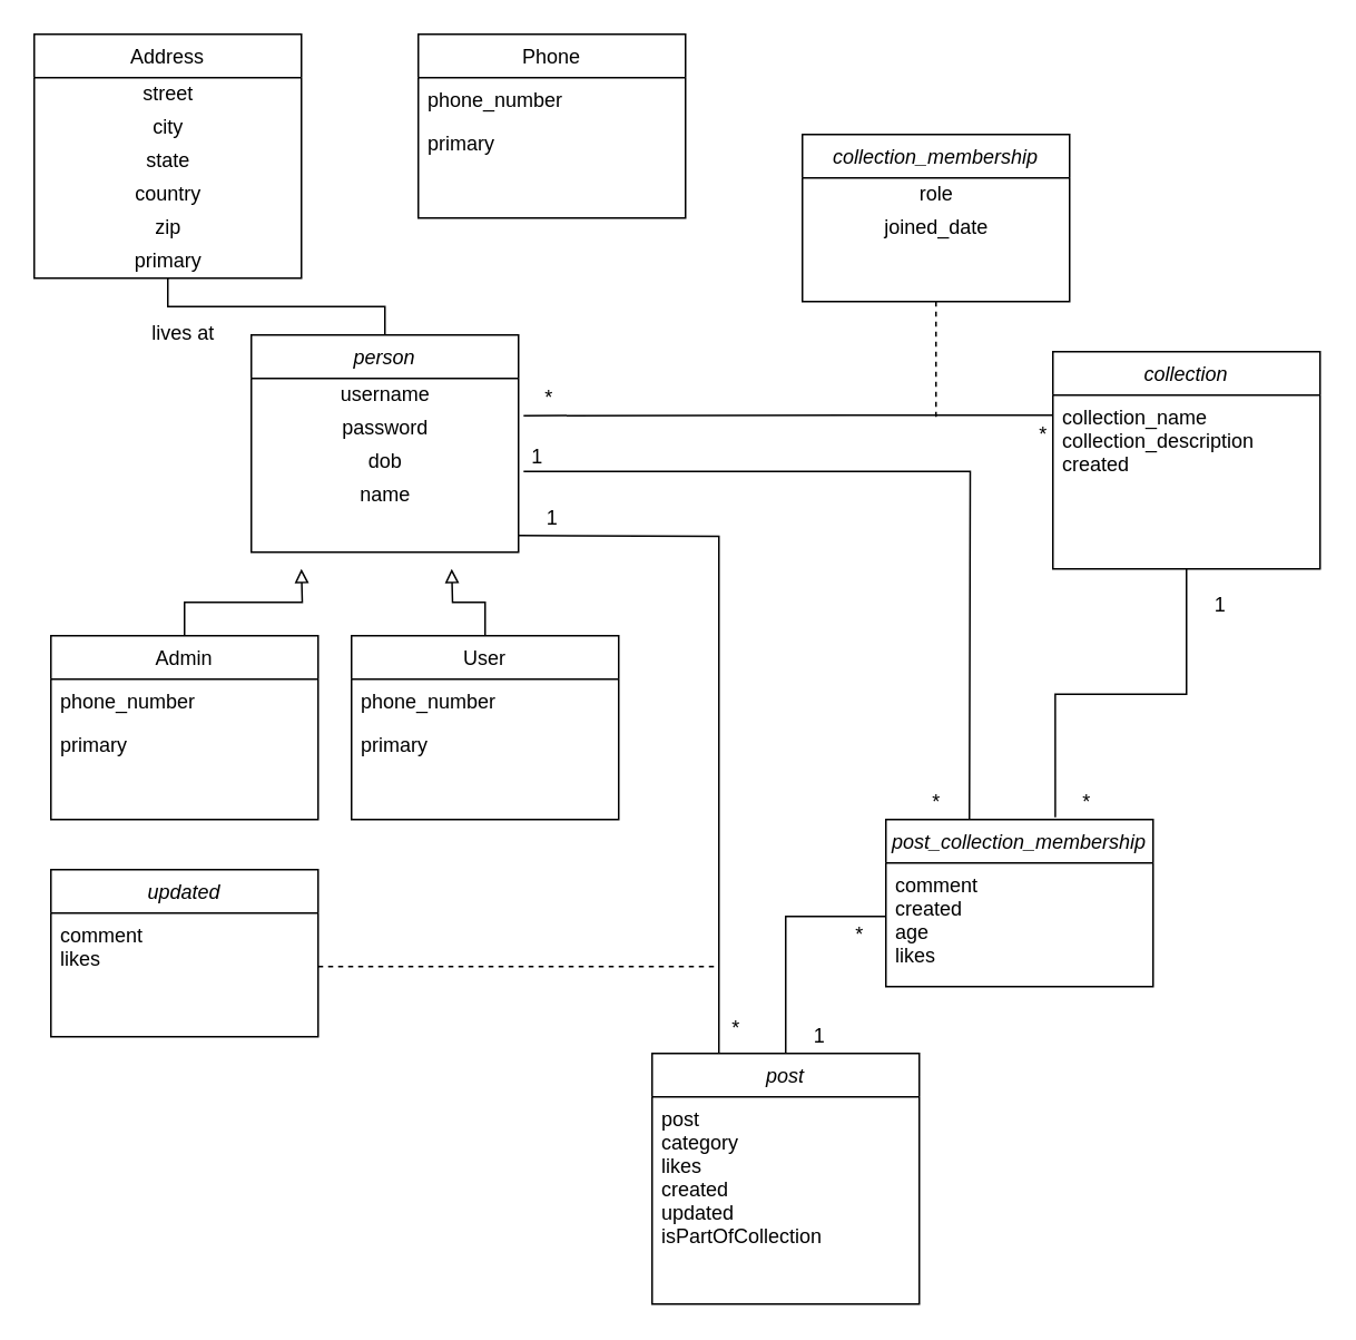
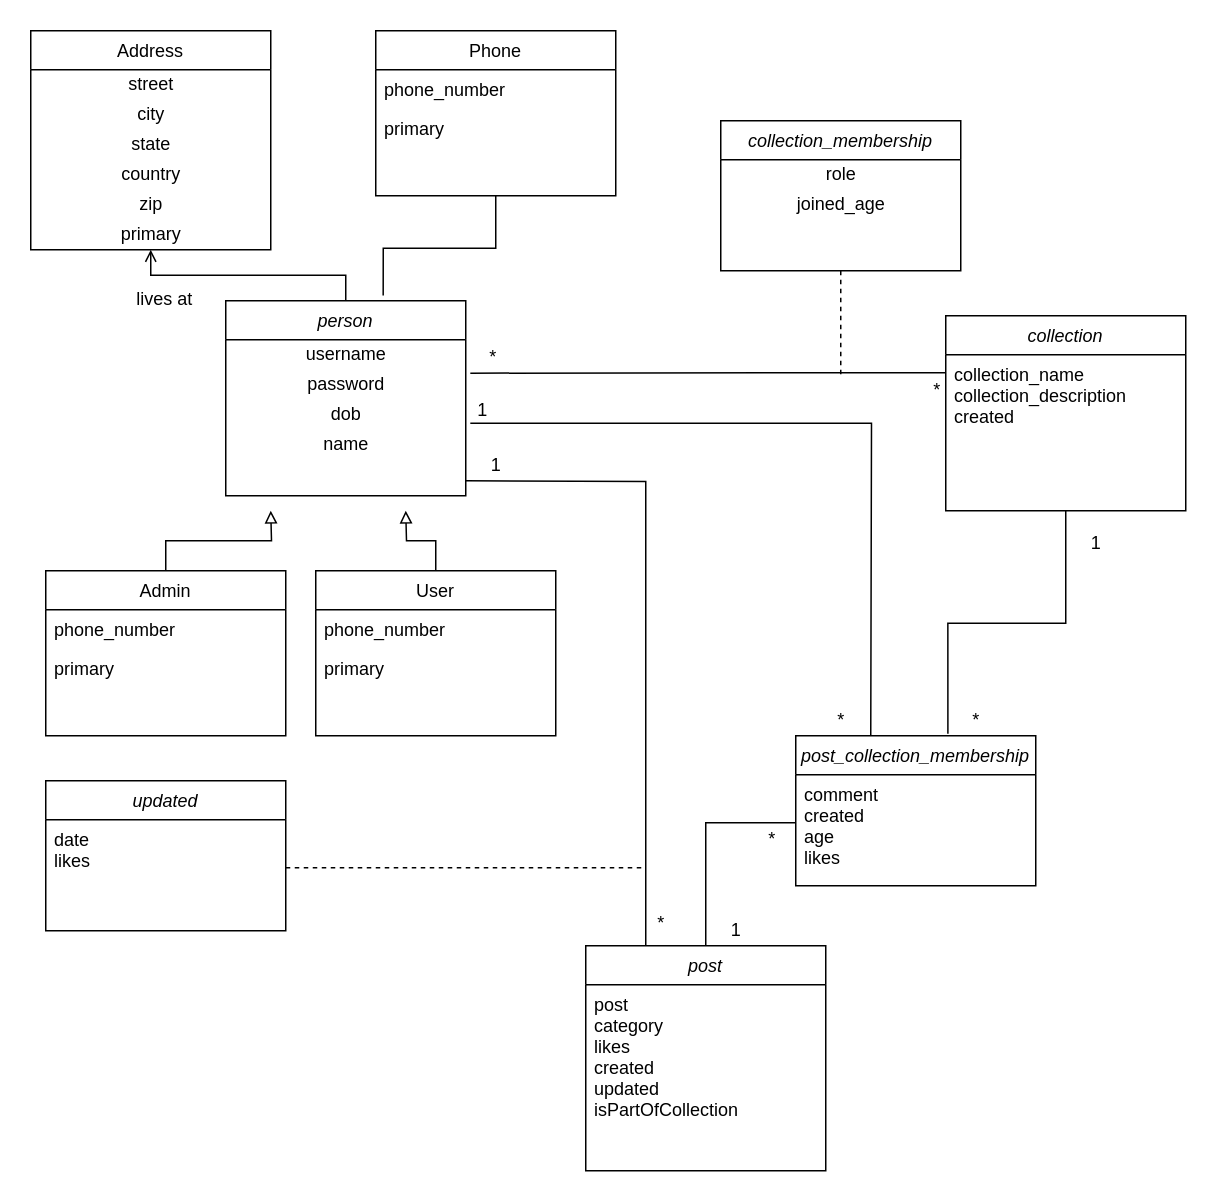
  <mxCell id="0" />
  <mxCell id="1" parent="0" />
- <mxCell id="2" value="" style="endArrow=none;shadow=0;strokeWidth=1;strokeColor=#000000;rounded=0;endFill=0;edgeStyle=elbowEdgeStyle;elbow=vertical;" edge="1" parent="1" source="10" target="27"><mxGeometry x="0.5" y="41" relative="1" as="geometry"><mxPoint x="390" y="202" as="sourcePoint" /><mxPoint x="550" y="202" as="targetPoint" /><mxPoint x="-40" y="32" as="offset" /></mxGeometry></mxCell>
+ <mxCell id="2" value="" style="endArrow=open;shadow=0;strokeWidth=1;strokeColor=#000000;rounded=0;endFill=0;edgeStyle=elbowEdgeStyle;elbow=vertical;" edge="1" parent="1" source="10" target="27"><mxGeometry x="0.5" y="41" relative="1" as="geometry"><mxPoint x="390" y="202" as="sourcePoint" /><mxPoint x="550" y="202" as="targetPoint" /><mxPoint x="-40" y="32" as="offset" /></mxGeometry></mxCell>
  <mxCell id="3" value="lives at" style="text;html=1;resizable=0;points=[];;align=center;verticalAlign=middle;labelBackgroundColor=none;rounded=0;shadow=0;strokeWidth=1;fontSize=12;" vertex="1" connectable="0" parent="2"><mxGeometry x="0.5" y="49" relative="1" as="geometry"><mxPoint x="-15.57" y="-33.43" as="offset" /></mxGeometry></mxCell>
+ <mxCell id="4" style="edgeStyle=orthogonalEdgeStyle;rounded=0;orthogonalLoop=1;jettySize=auto;html=1;entryX=0.656;entryY=-0.027;entryDx=0;entryDy=0;entryPerimeter=0;endArrow=none;endFill=0;" edge="1" parent="1" source="5" target="10"><mxGeometry relative="1" as="geometry" /></mxCell>
  <mxCell id="5" value="Phone" style="swimlane;fontStyle=0;align=center;verticalAlign=top;childLayout=stackLayout;horizontal=1;startSize=26;horizontalStack=0;resizeParent=1;resizeLast=0;collapsible=1;marginBottom=0;rounded=0;shadow=0;strokeWidth=1;" vertex="1" parent="1"><mxGeometry x="250" y="20" width="160" height="110" as="geometry"><mxRectangle x="550" y="140" width="160" height="26" as="alternateBounds" /></mxGeometry></mxCell>
  <mxCell id="6" value="phone_number" style="text;align=left;verticalAlign=top;spacingLeft=4;spacingRight=4;overflow=hidden;rotatable=0;points=[[0,0.5],[1,0.5]];portConstraint=eastwest;" vertex="1" parent="5"><mxGeometry y="26" width="160" height="26" as="geometry" /></mxCell>
  <mxCell id="7" value="primary" style="text;align=left;verticalAlign=top;spacingLeft=4;spacingRight=4;overflow=hidden;rotatable=0;points=[[0,0.5],[1,0.5]];portConstraint=eastwest;rounded=0;shadow=0;html=0;" vertex="1" parent="5"><mxGeometry y="52" width="160" height="26" as="geometry" /></mxCell>
  <mxCell id="8" style="edgeStyle=orthogonalEdgeStyle;rounded=0;orthogonalLoop=1;jettySize=auto;html=1;endArrow=none;endFill=0;exitX=1.019;exitY=0.781;exitDx=0;exitDy=0;exitPerimeter=0;" edge="1" parent="1" source="13"><mxGeometry relative="1" as="geometry"><mxPoint x="580" y="490" as="targetPoint" /></mxGeometry></mxCell>
  <mxCell id="9" value="1" style="text;html=1;align=center;verticalAlign=middle;resizable=0;points=[];labelBackgroundColor=#ffffff;" vertex="1" connectable="0" parent="8"><mxGeometry x="-0.96" y="6" relative="1" as="geometry"><mxPoint x="-2.69" y="-2.62" as="offset" /></mxGeometry></mxCell>
  <mxCell id="10" value="person" style="swimlane;fontStyle=2;align=center;verticalAlign=top;childLayout=stackLayout;horizontal=1;startSize=26;horizontalStack=0;resizeParent=1;resizeLast=0;collapsible=1;marginBottom=0;rounded=0;shadow=0;strokeWidth=1;" vertex="1" parent="1"><mxGeometry x="150" y="200" width="160" height="130" as="geometry"><mxRectangle x="230" y="140" width="160" height="26" as="alternateBounds" /></mxGeometry></mxCell>
  <mxCell id="11" value="username" style="text;html=1;align=center;verticalAlign=middle;resizable=0;points=[];autosize=1;" vertex="1" parent="10"><mxGeometry y="26" width="160" height="20" as="geometry" /></mxCell>
  <mxCell id="12" value="password" style="text;html=1;align=center;verticalAlign=middle;resizable=0;points=[];autosize=1;" vertex="1" parent="10"><mxGeometry y="46" width="160" height="20" as="geometry" /></mxCell>
  <mxCell id="13" value="dob" style="text;html=1;align=center;verticalAlign=middle;resizable=0;points=[];autosize=1;" vertex="1" parent="10"><mxGeometry y="66" width="160" height="20" as="geometry" /></mxCell>
  <mxCell id="14" value="name" style="text;html=1;align=center;verticalAlign=middle;resizable=0;points=[];autosize=1;" vertex="1" parent="10"><mxGeometry y="86" width="160" height="20" as="geometry" /></mxCell>
  <mxCell id="15" style="edgeStyle=orthogonalEdgeStyle;rounded=0;orthogonalLoop=1;jettySize=auto;html=1;endArrow=block;endFill=0;" edge="1" parent="1" source="34"><mxGeometry relative="1" as="geometry"><mxPoint x="180" y="340" as="targetPoint" /></mxGeometry></mxCell>
  <mxCell id="16" style="edgeStyle=orthogonalEdgeStyle;rounded=0;orthogonalLoop=1;jettySize=auto;html=1;endArrow=block;endFill=0;" edge="1" parent="1" source="37"><mxGeometry relative="1" as="geometry"><mxPoint x="270" y="340" as="targetPoint" /></mxGeometry></mxCell>
  <mxCell id="17" style="edgeStyle=orthogonalEdgeStyle;rounded=0;orthogonalLoop=1;jettySize=auto;html=1;endArrow=none;endFill=0;entryX=1.019;entryY=0.114;entryDx=0;entryDy=0;entryPerimeter=0;" edge="1" parent="1" source="20" target="12"><mxGeometry relative="1" as="geometry"><mxPoint x="310" y="275" as="targetPoint" /><Array as="points"><mxPoint x="550" y="248" /><mxPoint x="550" y="248" /></Array></mxGeometry></mxCell>
  <mxCell id="18" value="*" style="text;html=1;align=center;verticalAlign=middle;resizable=0;points=[];labelBackgroundColor=#ffffff;" vertex="1" connectable="0" parent="17"><mxGeometry x="0.904" y="-11" relative="1" as="geometry"><mxPoint as="offset" /></mxGeometry></mxCell>
  <mxCell id="19" style="edgeStyle=orthogonalEdgeStyle;rounded=0;orthogonalLoop=1;jettySize=auto;html=1;entryX=0.634;entryY=-0.013;entryDx=0;entryDy=0;entryPerimeter=0;endArrow=none;endFill=0;" edge="1" parent="1" source="20" target="48"><mxGeometry relative="1" as="geometry" /></mxCell>
  <mxCell id="20" value="collection" style="swimlane;fontStyle=2;align=center;verticalAlign=top;childLayout=stackLayout;horizontal=1;startSize=26;horizontalStack=0;resizeParent=1;resizeLast=0;collapsible=1;marginBottom=0;rounded=0;shadow=0;strokeWidth=1;" vertex="1" parent="1"><mxGeometry x="630" y="210" width="160" height="130" as="geometry"><mxRectangle x="230" y="140" width="160" height="26" as="alternateBounds" /></mxGeometry></mxCell>
  <mxCell id="21" value="collection_name&#10;collection_description&#10;created" style="text;align=left;verticalAlign=top;spacingLeft=4;spacingRight=4;overflow=hidden;rotatable=0;points=[[0,0.5],[1,0.5]];portConstraint=eastwest;rounded=0;shadow=0;html=0;" vertex="1" parent="20"><mxGeometry y="26" width="160" height="74" as="geometry" /></mxCell>
  <mxCell id="22" value="*" style="text;html=1;align=center;verticalAlign=middle;resizable=0;points=[];autosize=1;" vertex="1" parent="1"><mxGeometry x="614" y="250" width="20" height="20" as="geometry" /></mxCell>
  <mxCell id="23" style="edgeStyle=orthogonalEdgeStyle;rounded=0;orthogonalLoop=1;jettySize=auto;html=1;endArrow=none;endFill=0;dashed=1;" edge="1" parent="1" source="24"><mxGeometry relative="1" as="geometry"><mxPoint x="560" y="250" as="targetPoint" /></mxGeometry></mxCell>
  <mxCell id="24" value="collection_membership&#10;" style="swimlane;fontStyle=2;align=center;verticalAlign=top;childLayout=stackLayout;horizontal=1;startSize=26;horizontalStack=0;resizeParent=1;resizeLast=0;collapsible=1;marginBottom=0;rounded=0;shadow=0;strokeWidth=1;" vertex="1" parent="1"><mxGeometry x="480" y="80" width="160" height="100" as="geometry"><mxRectangle x="230" y="140" width="160" height="26" as="alternateBounds" /></mxGeometry></mxCell>
  <mxCell id="25" value="role" style="text;html=1;align=center;verticalAlign=middle;resizable=0;points=[];autosize=1;" vertex="1" parent="24"><mxGeometry y="26" width="160" height="20" as="geometry" /></mxCell>
- <mxCell id="26" value="joined_date" style="text;html=1;align=center;verticalAlign=middle;resizable=0;points=[];autosize=1;" vertex="1" parent="24"><mxGeometry y="46" width="160" height="20" as="geometry" /></mxCell>
+ <mxCell id="26" value="joined_age" style="text;html=1;align=center;verticalAlign=middle;resizable=0;points=[];autosize=1;" vertex="1" parent="24"><mxGeometry y="46" width="160" height="20" as="geometry" /></mxCell>
  <mxCell id="27" value="Address" style="swimlane;fontStyle=0;align=center;verticalAlign=top;childLayout=stackLayout;horizontal=1;startSize=26;horizontalStack=0;resizeParent=1;resizeLast=0;collapsible=1;marginBottom=0;rounded=0;shadow=0;strokeWidth=1;" vertex="1" parent="1"><mxGeometry x="20" y="20" width="160" height="146" as="geometry"><mxRectangle x="550" y="140" width="160" height="26" as="alternateBounds" /></mxGeometry></mxCell>
  <mxCell id="28" value="street" style="text;html=1;align=center;verticalAlign=middle;resizable=0;points=[];autosize=1;" vertex="1" parent="27"><mxGeometry y="26" width="160" height="20" as="geometry" /></mxCell>
  <mxCell id="29" value="city" style="text;html=1;align=center;verticalAlign=middle;resizable=0;points=[];autosize=1;" vertex="1" parent="27"><mxGeometry y="46" width="160" height="20" as="geometry" /></mxCell>
  <mxCell id="30" value="state" style="text;html=1;align=center;verticalAlign=middle;resizable=0;points=[];autosize=1;" vertex="1" parent="27"><mxGeometry y="66" width="160" height="20" as="geometry" /></mxCell>
  <mxCell id="31" value="country" style="text;html=1;align=center;verticalAlign=middle;resizable=0;points=[];autosize=1;" vertex="1" parent="27"><mxGeometry y="86" width="160" height="20" as="geometry" /></mxCell>
  <mxCell id="32" value="zip" style="text;html=1;align=center;verticalAlign=middle;resizable=0;points=[];autosize=1;" vertex="1" parent="27"><mxGeometry y="106" width="160" height="20" as="geometry" /></mxCell>
  <mxCell id="33" value="primary" style="text;html=1;align=center;verticalAlign=middle;resizable=0;points=[];autosize=1;" vertex="1" parent="27"><mxGeometry y="126" width="160" height="20" as="geometry" /></mxCell>
  <mxCell id="34" value="Admin" style="swimlane;fontStyle=0;align=center;verticalAlign=top;childLayout=stackLayout;horizontal=1;startSize=26;horizontalStack=0;resizeParent=1;resizeLast=0;collapsible=1;marginBottom=0;rounded=0;shadow=0;strokeWidth=1;" vertex="1" parent="1"><mxGeometry x="30" y="380" width="160" height="110" as="geometry"><mxRectangle x="550" y="140" width="160" height="26" as="alternateBounds" /></mxGeometry></mxCell>
  <mxCell id="35" value="phone_number" style="text;align=left;verticalAlign=top;spacingLeft=4;spacingRight=4;overflow=hidden;rotatable=0;points=[[0,0.5],[1,0.5]];portConstraint=eastwest;" vertex="1" parent="34"><mxGeometry y="26" width="160" height="26" as="geometry" /></mxCell>
  <mxCell id="36" value="primary" style="text;align=left;verticalAlign=top;spacingLeft=4;spacingRight=4;overflow=hidden;rotatable=0;points=[[0,0.5],[1,0.5]];portConstraint=eastwest;rounded=0;shadow=0;html=0;" vertex="1" parent="34"><mxGeometry y="52" width="160" height="26" as="geometry" /></mxCell>
  <mxCell id="37" value="User" style="swimlane;fontStyle=0;align=center;verticalAlign=top;childLayout=stackLayout;horizontal=1;startSize=26;horizontalStack=0;resizeParent=1;resizeLast=0;collapsible=1;marginBottom=0;rounded=0;shadow=0;strokeWidth=1;" vertex="1" parent="1"><mxGeometry x="210" y="380" width="160" height="110" as="geometry"><mxRectangle x="550" y="140" width="160" height="26" as="alternateBounds" /></mxGeometry></mxCell>
  <mxCell id="38" value="phone_number" style="text;align=left;verticalAlign=top;spacingLeft=4;spacingRight=4;overflow=hidden;rotatable=0;points=[[0,0.5],[1,0.5]];portConstraint=eastwest;" vertex="1" parent="37"><mxGeometry y="26" width="160" height="26" as="geometry" /></mxCell>
  <mxCell id="39" value="primary" style="text;align=left;verticalAlign=top;spacingLeft=4;spacingRight=4;overflow=hidden;rotatable=0;points=[[0,0.5],[1,0.5]];portConstraint=eastwest;rounded=0;shadow=0;html=0;" vertex="1" parent="37"><mxGeometry y="52" width="160" height="26" as="geometry" /></mxCell>
  <mxCell id="40" style="edgeStyle=orthogonalEdgeStyle;rounded=0;orthogonalLoop=1;jettySize=auto;html=1;entryX=0.25;entryY=0;entryDx=0;entryDy=0;endArrow=none;endFill=0;" edge="1" parent="1" target="41"><mxGeometry relative="1" as="geometry"><mxPoint x="310" y="320" as="sourcePoint" /></mxGeometry></mxCell>
  <mxCell id="41" value="post" style="swimlane;fontStyle=2;align=center;verticalAlign=top;childLayout=stackLayout;horizontal=1;startSize=26;horizontalStack=0;resizeParent=1;resizeLast=0;collapsible=1;marginBottom=0;rounded=0;shadow=0;strokeWidth=1;" vertex="1" parent="1"><mxGeometry x="390" y="630" width="160" height="150" as="geometry"><mxRectangle x="230" y="140" width="160" height="26" as="alternateBounds" /></mxGeometry></mxCell>
  <mxCell id="42" value="post&#10;category&#10;likes&#10;created&#10;updated&#10;isPartOfCollection&#10;" style="text;align=left;verticalAlign=top;spacingLeft=4;spacingRight=4;overflow=hidden;rotatable=0;points=[[0,0.5],[1,0.5]];portConstraint=eastwest;rounded=0;shadow=0;html=0;" vertex="1" parent="41"><mxGeometry y="26" width="160" height="104" as="geometry" /></mxCell>
  <mxCell id="43" value="1" style="text;html=1;align=center;verticalAlign=middle;resizable=0;points=[];autosize=1;" vertex="1" parent="1"><mxGeometry x="320" y="300" width="20" height="20" as="geometry" /></mxCell>
  <mxCell id="44" value="*" style="text;html=1;align=center;verticalAlign=middle;resizable=0;points=[];autosize=1;" vertex="1" parent="1"><mxGeometry x="430" y="605" width="20" height="20" as="geometry" /></mxCell>
  <mxCell id="45" style="edgeStyle=orthogonalEdgeStyle;rounded=0;orthogonalLoop=1;jettySize=auto;html=1;endArrow=none;endFill=0;dashed=1;" edge="1" parent="1" source="47"><mxGeometry relative="1" as="geometry"><mxPoint x="430" y="578" as="targetPoint" /></mxGeometry></mxCell>
  <mxCell id="46" value="updated" style="swimlane;fontStyle=2;align=center;verticalAlign=top;childLayout=stackLayout;horizontal=1;startSize=26;horizontalStack=0;resizeParent=1;resizeLast=0;collapsible=1;marginBottom=0;rounded=0;shadow=0;strokeWidth=1;" vertex="1" parent="1"><mxGeometry x="30" y="520" width="160" height="100" as="geometry"><mxRectangle x="230" y="140" width="160" height="26" as="alternateBounds" /></mxGeometry></mxCell>
- <mxCell id="47" value="comment&#10;likes" style="text;align=left;verticalAlign=top;spacingLeft=4;spacingRight=4;overflow=hidden;rotatable=0;points=[[0,0.5],[1,0.5]];portConstraint=eastwest;rounded=0;shadow=0;html=0;" vertex="1" parent="46"><mxGeometry y="26" width="160" height="64" as="geometry" /></mxCell>
+ <mxCell id="47" value="date&#10;likes" style="text;align=left;verticalAlign=top;spacingLeft=4;spacingRight=4;overflow=hidden;rotatable=0;points=[[0,0.5],[1,0.5]];portConstraint=eastwest;rounded=0;shadow=0;html=0;" vertex="1" parent="46"><mxGeometry y="26" width="160" height="64" as="geometry" /></mxCell>
  <mxCell id="48" value="post_collection_membership" style="swimlane;fontStyle=2;align=center;verticalAlign=top;childLayout=stackLayout;horizontal=1;startSize=26;horizontalStack=0;resizeParent=1;resizeLast=0;collapsible=1;marginBottom=0;rounded=0;shadow=0;strokeWidth=1;" vertex="1" parent="1"><mxGeometry x="530" y="490" width="160" height="100" as="geometry"><mxRectangle x="230" y="140" width="160" height="26" as="alternateBounds" /></mxGeometry></mxCell>
  <mxCell id="49" value="comment&#10;created&#10;age&#10;likes" style="text;align=left;verticalAlign=top;spacingLeft=4;spacingRight=4;overflow=hidden;rotatable=0;points=[[0,0.5],[1,0.5]];portConstraint=eastwest;rounded=0;shadow=0;html=0;" vertex="1" parent="48"><mxGeometry y="26" width="160" height="64" as="geometry" /></mxCell>
  <mxCell id="50" style="edgeStyle=orthogonalEdgeStyle;rounded=0;orthogonalLoop=1;jettySize=auto;html=1;entryX=0.5;entryY=0;entryDx=0;entryDy=0;endArrow=none;endFill=0;" edge="1" parent="1" source="49" target="41"><mxGeometry relative="1" as="geometry" /></mxCell>
  <mxCell id="51" value="*" style="text;html=1;align=center;verticalAlign=middle;resizable=0;points=[];labelBackgroundColor=#ffffff;" vertex="1" connectable="0" parent="50"><mxGeometry x="-0.015" y="43" relative="1" as="geometry"><mxPoint as="offset" /></mxGeometry></mxCell>
  <mxCell id="52" value="*" style="text;html=1;align=center;verticalAlign=middle;resizable=0;points=[];autosize=1;" vertex="1" parent="1"><mxGeometry x="550" y="470" width="20" height="20" as="geometry" /></mxCell>
  <mxCell id="53" value="*" style="text;html=1;align=center;verticalAlign=middle;resizable=0;points=[];autosize=1;" vertex="1" parent="1"><mxGeometry x="640" y="470" width="20" height="20" as="geometry" /></mxCell>
  <mxCell id="54" value="1" style="text;html=1;align=center;verticalAlign=middle;resizable=0;points=[];autosize=1;" vertex="1" parent="1"><mxGeometry x="480" y="610" width="20" height="20" as="geometry" /></mxCell>
  <mxCell id="55" value="1" style="text;html=1;align=center;verticalAlign=middle;resizable=0;points=[];autosize=1;" vertex="1" parent="1"><mxGeometry x="720" y="352" width="20" height="20" as="geometry" /></mxCell>
